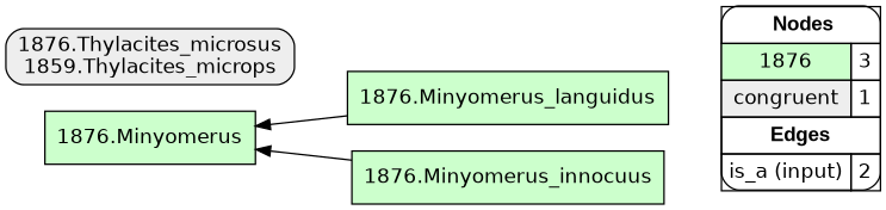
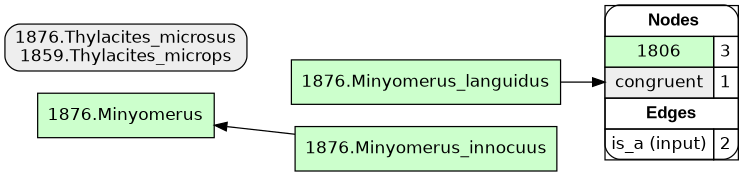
  digraph {
    rankdir=RL
    node [fillcolor="#CCFFCC" fontname=helvetica shape=box style=filled]
    edge [arrowhead=normal color="#000000" constraint=true penwidth=1 style=solid]
-   n1 [fillcolor=white label=<   <TABLE BORDER="0" CELLBORDER="1" CELLSPACING="0" CELLPADDING="4">  <TR> <TD COLSPAN="2"><font face="Arial Black"> Nodes</font></TD> </TR>  <TR>   <TD bgcolor="#CCFFCC" fontname="helvetica">1876</TD>   <TD>3</TD>   </TR>  <TR>   <TD bgcolor="#EEEEEE" fontname="helvetica">congruent</TD>   <TD>1</TD>   </TR>  <TR> <TD COLSPAN="2"><font face = "Arial Black"> Edges </font></TD> </TR>  <TR>   <TD><font color ="#000000">is_a (input)</font></TD><TD>2</TD> </TR> </TABLE>   > margin=0 style="filled,rounded"]
+   n1 [fillcolor=white label=<   <TABLE BORDER="0" CELLBORDER="1" CELLSPACING="0" CELLPADDING="4">  <TR> <TD COLSPAN="2"><font face="Arial Black"> Nodes</font></TD> </TR>  <TR>   <TD bgcolor="#CCFFCC" fontname="helvetica">1806</TD>   <TD>3</TD>   </TR>  <TR>   <TD bgcolor="#EEEEEE" fontname="helvetica">congruent</TD>   <TD>1</TD>   </TR>  <TR> <TD COLSPAN="2"><font face = "Arial Black"> Edges </font></TD> </TR>  <TR>   <TD><font color ="#000000">is_a (input)</font></TD><TD>2</TD> </TR> </TABLE>   > margin=0 style="filled,rounded"]
    "1876.Minyomerus"
    "1876.Minyomerus_innocuus"
    "1876.Minyomerus_languidus"
    "1876.Thylacites_microsus\n1859.Thylacites_microps" [fillcolor="#EEEEEE" style="filled,rounded"]
    subgraph sub_1 {
      rank=source
      n1
    }
    "1876.Minyomerus_innocuus" -> "1876.Minyomerus"
-   "1876.Minyomerus_languidus" -> "1876.Minyomerus"
+   "1876.Minyomerus_languidus" -> n1
  }
